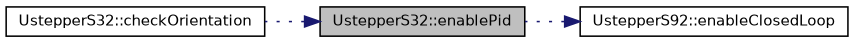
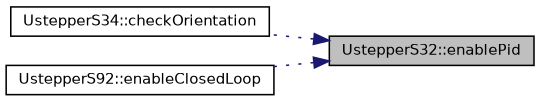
  digraph {
    rankdir=RL
    node [color=black fillcolor=white fontname=Helvetica fontsize=10 shape=record style=filled]
    edge [color=midnightblue dir=back fontname=Helvetica fontsize=10 labelfontname=Helvetica labelfontsize=10 style=dotted]
    n1 [fillcolor=grey75 fontcolor=black height=0.2 label="UstepperS32::enablePid" width=0.4]
-   n2 [height=0.2 label="UstepperS32::checkOrientation" width=0.4]
+   n2 [height=0.2 label="UstepperS34::checkOrientation" width=0.4]
    n3 [height=0.2 label="UstepperS92::enableClosedLoop" width=0.4]
    n1 -> n2
-   n3 -> n1
+   n1 -> n3
  }
